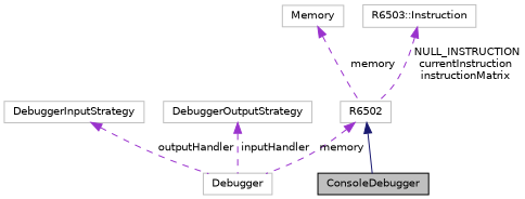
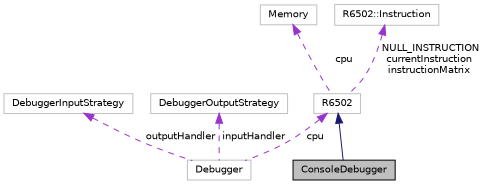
  digraph {
    node [color=grey75 fillcolor=white fontname=Helvetica fontsize=10 shape=record style=filled]
    edge [color=darkorchid3 dir=back fontname=Helvetica fontsize=10 labelfontname=Helvetica labelfontsize=10 style=dashed]
    n1 [color=black fillcolor=grey75 fontcolor=black height=0.2 label=ConsoleDebugger width=0.4]
    n2 [height=0.2 label=Debugger width=0.4]
    n3 [height=0.2 label=R6502 width=0.4]
    n4 [height=0.2 label=Memory width=0.4]
-   n5 [height=0.2 label="R6503::Instruction" width=0.4]
+   n5 [height=0.2 label="R6502::Instruction" width=0.4]
    n6 [height=0.2 label=DebuggerInputStrategy width=0.4]
    n7 [height=0.2 label=DebuggerOutputStrategy width=0.4]
    n3 -> n1 [color=midnightblue style=solid]
-   n3 -> n2 [label=" memory"]
-   n4 -> n3 [label=" memory"]
+   n3 -> n2 [label=" cpu"]
+   n4 -> n3 [label=" cpu"]
    n5 -> n3 [label=" NULL_INSTRUCTION\ncurrentInstruction\ninstructionMatrix"]
    n6 -> n2 [label=" outputHandler"]
    n7 -> n2 [label=" inputHandler"]
  }
